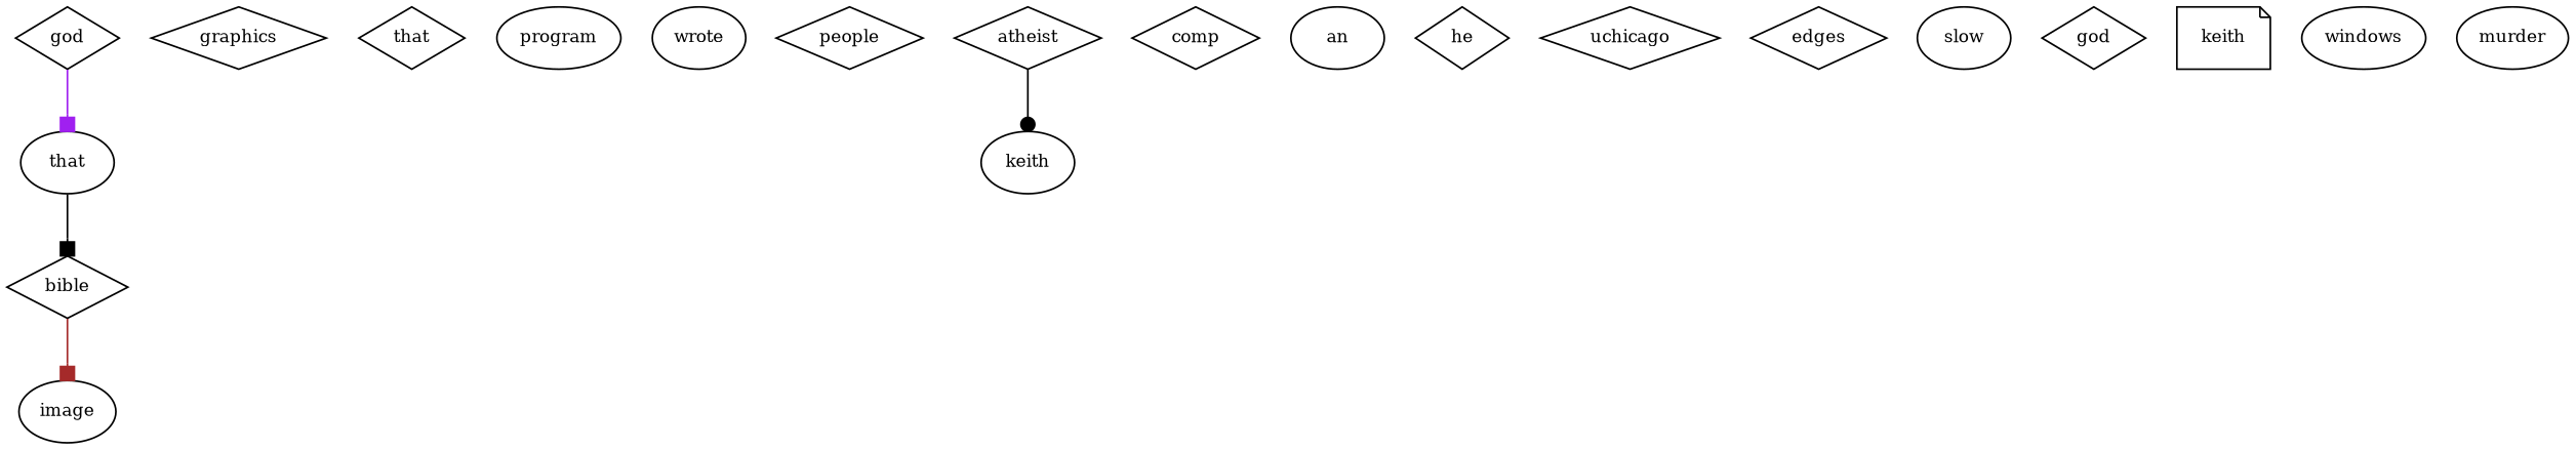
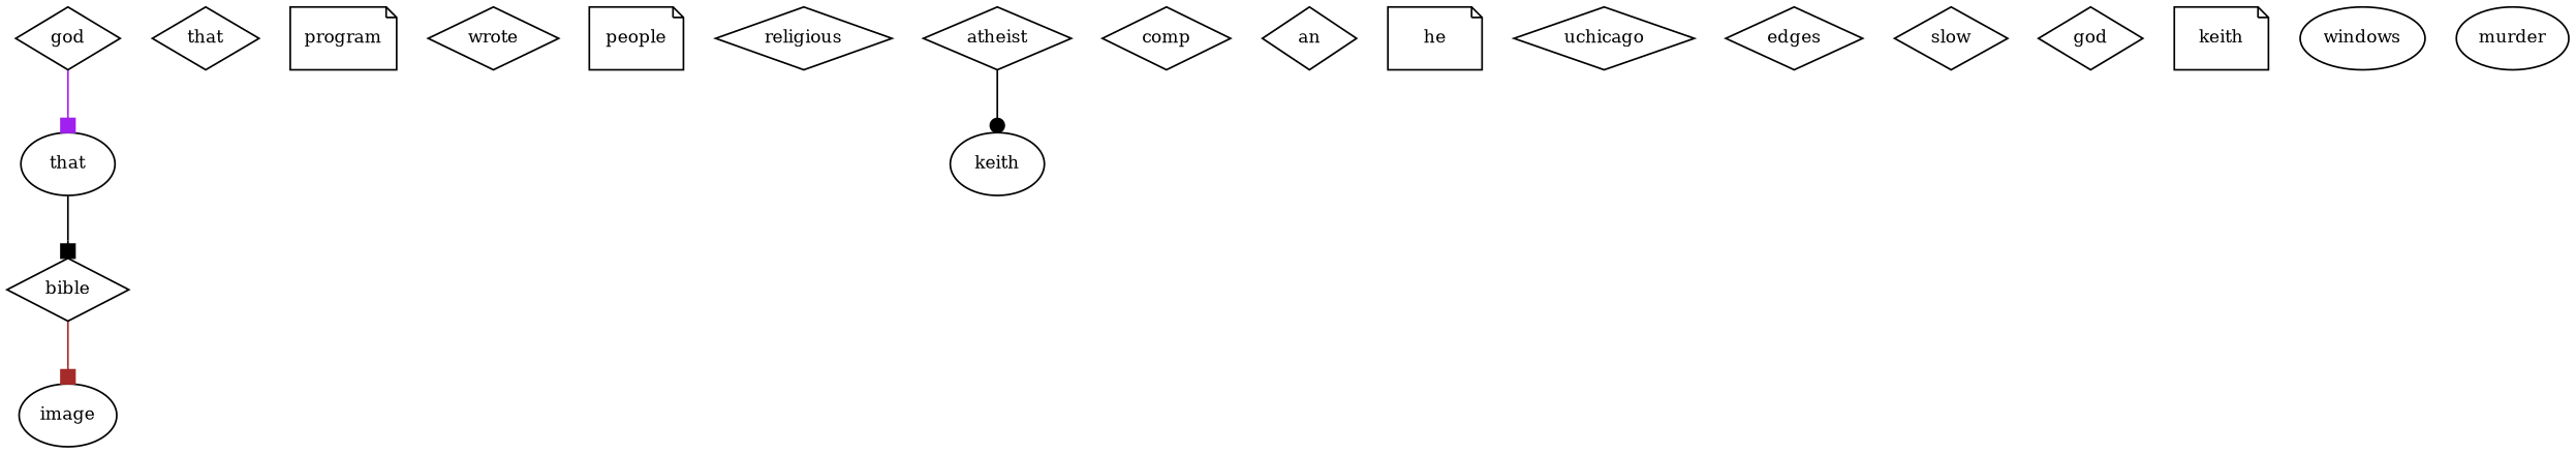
  digraph {
    node [fontsize=10 shape=diamond]
    edge [arrowhead=box color=black]
    n1 [label=god]
    n2 [label=that shape=ellipse]
    n3 [label=bible]
-   n4 [label=graphics]
    n5 [label=image shape=ellipse]
    n6 [label=that]
-   n7 [label=program shape=ellipse]
-   n8 [label=wrote shape=ellipse]
-   n9 [label=people]
+   n7 [label=program shape=note]
+   n8 [label=wrote]
+   n9 [label=people shape=note]
+   n10 [label=religious]
    n11 [label=atheist]
    n12 [label=keith shape=ellipse]
    n13 [label=comp]
-   n14 [label=an shape=ellipse]
-   n15 [label=he]
+   n14 [label=an]
+   n15 [label=he shape=note]
    n16 [label=uchicago]
    n17 [label=edges]
-   n18 [label=slow shape=ellipse]
+   n18 [label=slow]
    n19 [label=god]
    n20 [label=keith shape=note]
    n21 [label=windows shape=ellipse]
    n22 [label=murder shape=ellipse]
    n1 -> n2 [color=purple]
    n2 -> n3
    n3 -> n5 [color=brown]
    n11 -> n12 [arrowhead=dot]
  }
